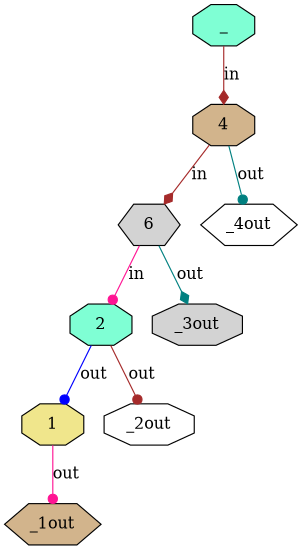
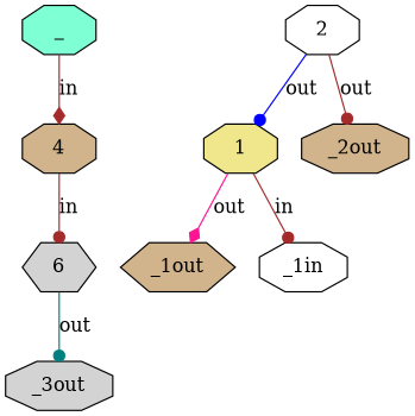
  digraph {
    node [fillcolor=tan shape=octagon style=filled]
    edge [arrowhead=dot color=brown]
    _ [fillcolor=aquamarine]
    n2 [label=4]
    n3 [fillcolor=lightgrey label=6 shape=hexagon]
-   _4out [fillcolor=white shape=hexagon]
-   n5 [fillcolor=aquamarine label=2]
+   n5 [fillcolor=white label=2]
    _3out [fillcolor=lightgrey]
    n7 [fillcolor=khaki label=1]
-   _2out [fillcolor=white]
+   _2out
    _1out [shape=hexagon]
+   _1in [fillcolor=white]
    _ -> n2 [arrowhead=diamond label=in]
-   n2 -> n3 [arrowhead=diamond label=in]
-   n2 -> _4out [color=teal label=out]
-   n3 -> n5 [color=deeppink label=in]
-   n3 -> _3out [arrowhead=diamond color=teal label=out]
+   n2 -> n3 [label=in]
+   n3 -> _3out [color=teal label=out]
    n5 -> n7 [color=blue label=out]
    n5 -> _2out [label=out]
-   n7 -> _1out [color=deeppink label=out]
+   n7 -> _1out [arrowhead=diamond color=deeppink label=out]
+   n7 -> _1in [label=in]
  }
